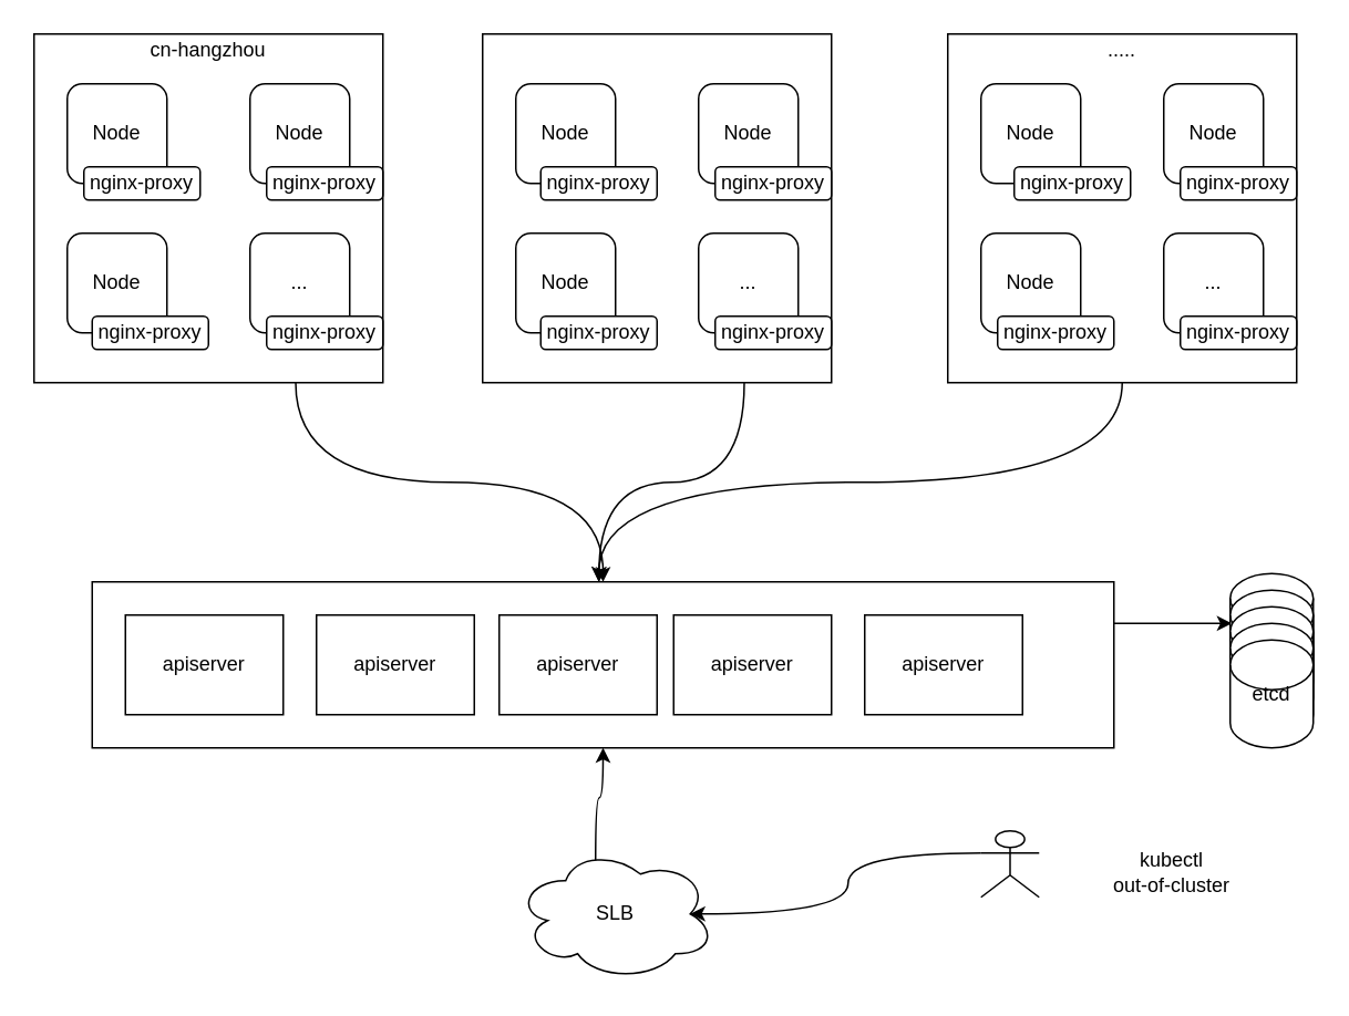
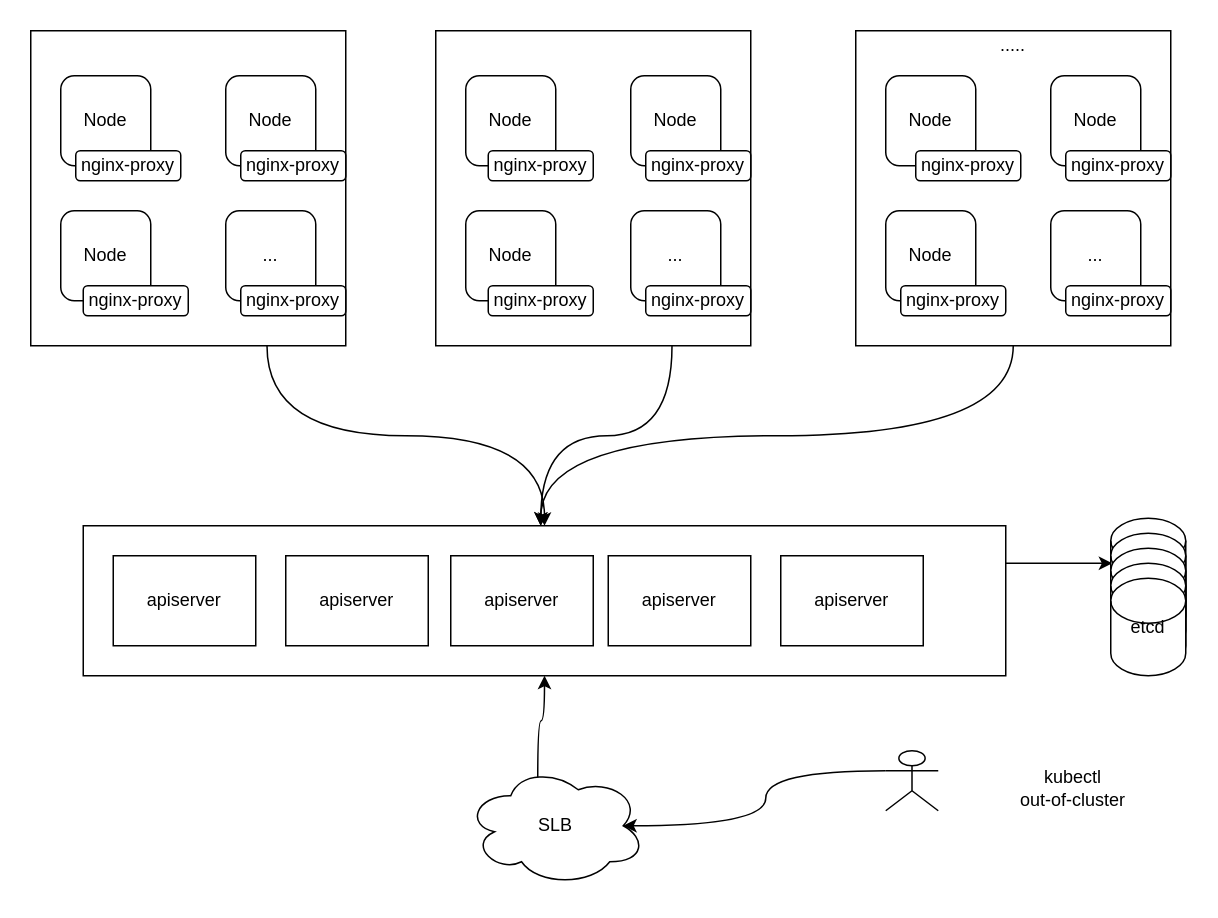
  <mxCell id="0" />
  <mxCell id="1" parent="0" />
  <mxCell id="2" style="edgeStyle=orthogonalEdgeStyle;curved=1;rounded=0;orthogonalLoop=1;jettySize=auto;html=1;exitX=0.75;exitY=1;exitDx=0;exitDy=0;entryX=0.5;entryY=0;entryDx=0;entryDy=0;" edge="1" parent="1" source="3" target="23"><mxGeometry relative="1" as="geometry" /></mxCell>
  <mxCell id="3" value="" style="whiteSpace=wrap;html=1;aspect=fixed;" vertex="1" parent="1"><mxGeometry x="20" y="20" width="210" height="210" as="geometry" /></mxCell>
  <mxCell id="4" value="Node" style="rounded=1;whiteSpace=wrap;html=1;" vertex="1" parent="1"><mxGeometry x="40" y="50" width="60" height="60" as="geometry" /></mxCell>
  <mxCell id="5" value="Node" style="rounded=1;whiteSpace=wrap;html=1;" vertex="1" parent="1"><mxGeometry x="150" y="50" width="60" height="60" as="geometry" /></mxCell>
  <mxCell id="6" value="Node" style="rounded=1;whiteSpace=wrap;html=1;" vertex="1" parent="1"><mxGeometry x="40" y="140" width="60" height="60" as="geometry" /></mxCell>
  <mxCell id="7" value="..." style="rounded=1;whiteSpace=wrap;html=1;" vertex="1" parent="1"><mxGeometry x="150" y="140" width="60" height="60" as="geometry" /></mxCell>
- <mxCell id="8" value="cn-hangzhou" style="text;html=1;strokeColor=none;fillColor=none;align=center;verticalAlign=middle;whiteSpace=wrap;rounded=0;" vertex="1" parent="1"><mxGeometry x="75" y="20" width="100" height="20" as="geometry" /></mxCell>
  <mxCell id="9" style="edgeStyle=orthogonalEdgeStyle;curved=1;rounded=0;orthogonalLoop=1;jettySize=auto;html=1;exitX=0.75;exitY=1;exitDx=0;exitDy=0;" edge="1" parent="1" source="10"><mxGeometry relative="1" as="geometry"><mxPoint x="360" y="350" as="targetPoint" /></mxGeometry></mxCell>
  <mxCell id="10" value="" style="whiteSpace=wrap;html=1;aspect=fixed;" vertex="1" parent="1"><mxGeometry x="290" y="20" width="210" height="210" as="geometry" /></mxCell>
  <mxCell id="11" value="Node" style="rounded=1;whiteSpace=wrap;html=1;" vertex="1" parent="1"><mxGeometry x="310" y="50" width="60" height="60" as="geometry" /></mxCell>
  <mxCell id="12" value="Node" style="rounded=1;whiteSpace=wrap;html=1;" vertex="1" parent="1"><mxGeometry x="420" y="50" width="60" height="60" as="geometry" /></mxCell>
  <mxCell id="13" value="Node" style="rounded=1;whiteSpace=wrap;html=1;" vertex="1" parent="1"><mxGeometry x="310" y="140" width="60" height="60" as="geometry" /></mxCell>
  <mxCell id="14" value="..." style="rounded=1;whiteSpace=wrap;html=1;" vertex="1" parent="1"><mxGeometry x="420" y="140" width="60" height="60" as="geometry" /></mxCell>
  <mxCell id="15" style="edgeStyle=orthogonalEdgeStyle;curved=1;rounded=0;orthogonalLoop=1;jettySize=auto;html=1;exitX=0.5;exitY=1;exitDx=0;exitDy=0;" edge="1" parent="1" source="16"><mxGeometry relative="1" as="geometry"><mxPoint x="360" y="350" as="targetPoint" /></mxGeometry></mxCell>
  <mxCell id="16" value="" style="whiteSpace=wrap;html=1;aspect=fixed;" vertex="1" parent="1"><mxGeometry x="570" y="20" width="210" height="210" as="geometry" /></mxCell>
  <mxCell id="17" value="Node" style="rounded=1;whiteSpace=wrap;html=1;" vertex="1" parent="1"><mxGeometry x="590" y="50" width="60" height="60" as="geometry" /></mxCell>
  <mxCell id="18" value="Node" style="rounded=1;whiteSpace=wrap;html=1;" vertex="1" parent="1"><mxGeometry x="700" y="50" width="60" height="60" as="geometry" /></mxCell>
  <mxCell id="19" value="Node" style="rounded=1;whiteSpace=wrap;html=1;" vertex="1" parent="1"><mxGeometry x="590" y="140" width="60" height="60" as="geometry" /></mxCell>
  <mxCell id="20" value="..." style="rounded=1;whiteSpace=wrap;html=1;" vertex="1" parent="1"><mxGeometry x="700" y="140" width="60" height="60" as="geometry" /></mxCell>
  <mxCell id="21" value="....." style="text;html=1;strokeColor=none;fillColor=none;align=center;verticalAlign=middle;whiteSpace=wrap;rounded=0;" vertex="1" parent="1"><mxGeometry x="625" y="20" width="100" height="20" as="geometry" /></mxCell>
  <mxCell id="22" style="edgeStyle=orthogonalEdgeStyle;rounded=0;orthogonalLoop=1;jettySize=auto;html=1;exitX=1;exitY=0.25;exitDx=0;exitDy=0;entryX=0.02;entryY=0.286;entryDx=0;entryDy=0;entryPerimeter=0;" edge="1" parent="1" source="23" target="30"><mxGeometry relative="1" as="geometry" /></mxCell>
  <mxCell id="23" value="" style="rounded=0;whiteSpace=wrap;html=1;" vertex="1" parent="1"><mxGeometry x="55" y="350" width="615" height="100" as="geometry" /></mxCell>
  <mxCell id="24" value="etcd" style="shape=cylinder2;whiteSpace=wrap;html=1;boundedLbl=1;backgroundOutline=1;size=15;" vertex="1" parent="1"><mxGeometry x="740" y="345" width="50" height="70" as="geometry" /></mxCell>
  <mxCell id="25" value="apiserver" style="rounded=0;whiteSpace=wrap;html=1;" vertex="1" parent="1"><mxGeometry x="75" y="370" width="95" height="60" as="geometry" /></mxCell>
  <mxCell id="26" value="apiserver" style="rounded=0;whiteSpace=wrap;html=1;" vertex="1" parent="1"><mxGeometry x="190" y="370" width="95" height="60" as="geometry" /></mxCell>
  <mxCell id="27" value="apiserver" style="rounded=0;whiteSpace=wrap;html=1;" vertex="1" parent="1"><mxGeometry x="300" y="370" width="95" height="60" as="geometry" /></mxCell>
  <mxCell id="28" value="apiserver" style="rounded=0;whiteSpace=wrap;html=1;" vertex="1" parent="1"><mxGeometry x="405" y="370" width="95" height="60" as="geometry" /></mxCell>
  <mxCell id="29" value="apiserver" style="rounded=0;whiteSpace=wrap;html=1;" vertex="1" parent="1"><mxGeometry x="520" y="370" width="95" height="60" as="geometry" /></mxCell>
  <mxCell id="30" value="etcd" style="shape=cylinder2;whiteSpace=wrap;html=1;boundedLbl=1;backgroundOutline=1;size=15;" vertex="1" parent="1"><mxGeometry x="740" y="355" width="50" height="70" as="geometry" /></mxCell>
  <mxCell id="31" value="etcd" style="shape=cylinder2;whiteSpace=wrap;html=1;boundedLbl=1;backgroundOutline=1;size=15;" vertex="1" parent="1"><mxGeometry x="740" y="365" width="50" height="70" as="geometry" /></mxCell>
  <mxCell id="32" value="etcd" style="shape=cylinder2;whiteSpace=wrap;html=1;boundedLbl=1;backgroundOutline=1;size=15;" vertex="1" parent="1"><mxGeometry x="740" y="375" width="50" height="70" as="geometry" /></mxCell>
  <mxCell id="33" value="etcd" style="shape=cylinder2;whiteSpace=wrap;html=1;boundedLbl=1;backgroundOutline=1;size=15;" vertex="1" parent="1"><mxGeometry x="740" y="385" width="50" height="65" as="geometry" /></mxCell>
  <mxCell id="34" value="nginx-proxy" style="rounded=1;whiteSpace=wrap;html=1;" vertex="1" parent="1"><mxGeometry x="160" y="190" width="70" height="20" as="geometry" /></mxCell>
  <mxCell id="35" value="nginx-proxy" style="rounded=1;whiteSpace=wrap;html=1;" vertex="1" parent="1"><mxGeometry x="55" y="190" width="70" height="20" as="geometry" /></mxCell>
  <mxCell id="36" value="nginx-proxy" style="rounded=1;whiteSpace=wrap;html=1;" vertex="1" parent="1"><mxGeometry x="50" y="100" width="70" height="20" as="geometry" /></mxCell>
  <mxCell id="37" value="nginx-proxy" style="rounded=1;whiteSpace=wrap;html=1;" vertex="1" parent="1"><mxGeometry x="160" y="100" width="70" height="20" as="geometry" /></mxCell>
  <mxCell id="38" value="nginx-proxy" style="rounded=1;whiteSpace=wrap;html=1;" vertex="1" parent="1"><mxGeometry x="325" y="100" width="70" height="20" as="geometry" /></mxCell>
  <mxCell id="39" value="nginx-proxy" style="rounded=1;whiteSpace=wrap;html=1;" vertex="1" parent="1"><mxGeometry x="325" y="190" width="70" height="20" as="geometry" /></mxCell>
  <mxCell id="40" value="nginx-proxy" style="rounded=1;whiteSpace=wrap;html=1;" vertex="1" parent="1"><mxGeometry x="430" y="100" width="70" height="20" as="geometry" /></mxCell>
  <mxCell id="41" value="nginx-proxy" style="rounded=1;whiteSpace=wrap;html=1;" vertex="1" parent="1"><mxGeometry x="430" y="190" width="70" height="20" as="geometry" /></mxCell>
  <mxCell id="42" value="nginx-proxy" style="rounded=1;whiteSpace=wrap;html=1;" vertex="1" parent="1"><mxGeometry x="610" y="100" width="70" height="20" as="geometry" /></mxCell>
  <mxCell id="43" value="nginx-proxy" style="rounded=1;whiteSpace=wrap;html=1;" vertex="1" parent="1"><mxGeometry x="710" y="100" width="70" height="20" as="geometry" /></mxCell>
  <mxCell id="44" value="nginx-proxy" style="rounded=1;whiteSpace=wrap;html=1;" vertex="1" parent="1"><mxGeometry x="600" y="190" width="70" height="20" as="geometry" /></mxCell>
  <mxCell id="45" value="nginx-proxy" style="rounded=1;whiteSpace=wrap;html=1;" vertex="1" parent="1"><mxGeometry x="710" y="190" width="70" height="20" as="geometry" /></mxCell>
  <mxCell id="46" style="edgeStyle=orthogonalEdgeStyle;curved=1;rounded=0;orthogonalLoop=1;jettySize=auto;html=1;exitX=0.4;exitY=0.1;exitDx=0;exitDy=0;exitPerimeter=0;entryX=0.5;entryY=1;entryDx=0;entryDy=0;" edge="1" parent="1" source="47" target="23"><mxGeometry relative="1" as="geometry" /></mxCell>
  <mxCell id="47" value="SLB" style="ellipse;shape=cloud;whiteSpace=wrap;html=1;" vertex="1" parent="1"><mxGeometry x="310" y="510" width="120" height="80" as="geometry" /></mxCell>
  <mxCell id="48" style="edgeStyle=orthogonalEdgeStyle;curved=1;rounded=0;orthogonalLoop=1;jettySize=auto;html=1;exitX=0;exitY=0.333;exitDx=0;exitDy=0;exitPerimeter=0;entryX=0.875;entryY=0.5;entryDx=0;entryDy=0;entryPerimeter=0;" edge="1" parent="1" source="49" target="47"><mxGeometry relative="1" as="geometry" /></mxCell>
  <mxCell id="49" value="" style="shape=umlActor;verticalLabelPosition=bottom;verticalAlign=top;html=1;outlineConnect=0;" vertex="1" parent="1"><mxGeometry x="590" y="500" width="35" height="40" as="geometry" /></mxCell>
- <mxCell id="50" value="kubectl&lt;br&gt;out-of-cluster" style="text;html=1;strokeColor=none;fillColor=none;align=center;verticalAlign=middle;whiteSpace=wrap;rounded=0;" vertex="1" parent="1"><mxGeometry x="650" y="510" width="110" height="30" as="geometry" /></mxCell>
+ <mxCell id="50" value="kubectl&lt;br&gt;out-of-cluster" style="text;html=1;strokeColor=none;fillColor=none;align=center;verticalAlign=middle;whiteSpace=wrap;rounded=0;" vertex="1" parent="1"><mxGeometry x="660" y="510" width="110" height="30" as="geometry" /></mxCell>
